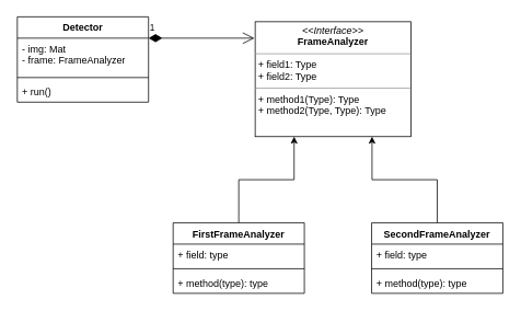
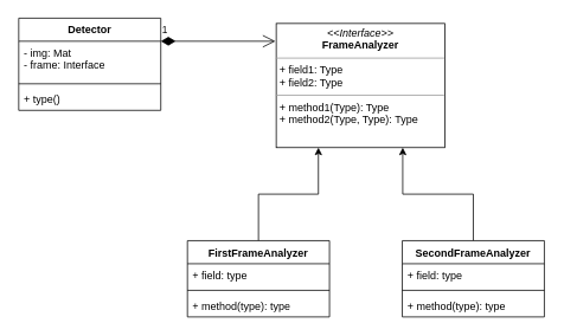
  <mxCell id="0" />
  <mxCell id="1" parent="0" />
  <mxCell id="2" value="Detector" style="swimlane;fontStyle=1;align=center;verticalAlign=top;childLayout=stackLayout;horizontal=1;startSize=26;horizontalStack=0;resizeParent=1;resizeParentMax=0;resizeLast=0;collapsible=1;marginBottom=0;whiteSpace=wrap;html=1;" vertex="1" parent="1"><mxGeometry x="20" y="20" width="160" height="104" as="geometry"><mxRectangle x="168" y="249" width="90" height="30" as="alternateBounds" /></mxGeometry></mxCell>
- <mxCell id="3" value="&lt;div&gt;- img: Mat&lt;/div&gt;&lt;div&gt;- frame: FrameAnalyzer&lt;br&gt;&lt;/div&gt;" style="text;strokeColor=none;fillColor=none;align=left;verticalAlign=top;spacingLeft=4;spacingRight=4;overflow=hidden;rotatable=0;points=[[0,0.5],[1,0.5]];portConstraint=eastwest;whiteSpace=wrap;html=1;" vertex="1" parent="2"><mxGeometry y="26" width="160" height="44" as="geometry" /></mxCell>
+ <mxCell id="3" value="&lt;div&gt;- img: Mat&lt;/div&gt;&lt;div&gt;- frame: Interface&lt;br&gt;&lt;/div&gt;" style="text;strokeColor=none;fillColor=none;align=left;verticalAlign=top;spacingLeft=4;spacingRight=4;overflow=hidden;rotatable=0;points=[[0,0.5],[1,0.5]];portConstraint=eastwest;whiteSpace=wrap;html=1;" vertex="1" parent="2"><mxGeometry y="26" width="160" height="44" as="geometry" /></mxCell>
  <mxCell id="4" value="" style="line;strokeWidth=1;fillColor=none;align=left;verticalAlign=middle;spacingTop=-1;spacingLeft=3;spacingRight=3;rotatable=0;labelPosition=right;points=[];portConstraint=eastwest;strokeColor=inherit;" vertex="1" parent="2"><mxGeometry y="70" width="160" height="8" as="geometry" /></mxCell>
- <mxCell id="5" value="+ run()" style="text;strokeColor=none;fillColor=none;align=left;verticalAlign=top;spacingLeft=4;spacingRight=4;overflow=hidden;rotatable=0;points=[[0,0.5],[1,0.5]];portConstraint=eastwest;whiteSpace=wrap;html=1;" vertex="1" parent="2"><mxGeometry y="78" width="160" height="26" as="geometry" /></mxCell>
+ <mxCell id="5" value="+ type()" style="text;strokeColor=none;fillColor=none;align=left;verticalAlign=top;spacingLeft=4;spacingRight=4;overflow=hidden;rotatable=0;points=[[0,0.5],[1,0.5]];portConstraint=eastwest;whiteSpace=wrap;html=1;" vertex="1" parent="2"><mxGeometry y="78" width="160" height="26" as="geometry" /></mxCell>
  <mxCell id="6" value="&lt;p style=&quot;margin:0px;margin-top:4px;text-align:center;&quot;&gt;&lt;i&gt;&amp;lt;&amp;lt;Interface&amp;gt;&amp;gt;&lt;/i&gt;&lt;br&gt;&lt;b&gt;FrameAnalyzer&lt;/b&gt;&lt;br&gt;&lt;/p&gt;&lt;hr size=&quot;1&quot;&gt;&lt;p style=&quot;margin:0px;margin-left:4px;&quot;&gt;+ field1: Type&lt;br&gt;+ field2: Type&lt;/p&gt;&lt;hr size=&quot;1&quot;&gt;&lt;p style=&quot;margin:0px;margin-left:4px;&quot;&gt;+ method1(Type): Type&lt;br&gt;+ method2(Type, Type): Type&lt;/p&gt;" style="verticalAlign=top;align=left;overflow=fill;fontSize=12;fontFamily=Helvetica;html=1;whiteSpace=wrap;" vertex="1" parent="1"><mxGeometry x="310" y="26" width="190" height="140" as="geometry" /></mxCell>
  <mxCell id="7" style="edgeStyle=orthogonalEdgeStyle;rounded=0;orthogonalLoop=1;jettySize=auto;html=1;entryX=0.25;entryY=1;entryDx=0;entryDy=0;" edge="1" parent="1" source="8" target="6"><mxGeometry relative="1" as="geometry" /></mxCell>
  <mxCell id="8" value="FirstFrameAnalyzer" style="swimlane;fontStyle=1;align=center;verticalAlign=top;childLayout=stackLayout;horizontal=1;startSize=26;horizontalStack=0;resizeParent=1;resizeParentMax=0;resizeLast=0;collapsible=1;marginBottom=0;whiteSpace=wrap;html=1;" vertex="1" parent="1"><mxGeometry x="210" y="271" width="160" height="86" as="geometry" /></mxCell>
  <mxCell id="9" value="+ field: type" style="text;strokeColor=none;fillColor=none;align=left;verticalAlign=top;spacingLeft=4;spacingRight=4;overflow=hidden;rotatable=0;points=[[0,0.5],[1,0.5]];portConstraint=eastwest;whiteSpace=wrap;html=1;" vertex="1" parent="8"><mxGeometry y="26" width="160" height="26" as="geometry" /></mxCell>
  <mxCell id="10" value="" style="line;strokeWidth=1;fillColor=none;align=left;verticalAlign=middle;spacingTop=-1;spacingLeft=3;spacingRight=3;rotatable=0;labelPosition=right;points=[];portConstraint=eastwest;strokeColor=inherit;" vertex="1" parent="8"><mxGeometry y="52" width="160" height="8" as="geometry" /></mxCell>
  <mxCell id="11" value="+ method(type): type" style="text;strokeColor=none;fillColor=none;align=left;verticalAlign=top;spacingLeft=4;spacingRight=4;overflow=hidden;rotatable=0;points=[[0,0.5],[1,0.5]];portConstraint=eastwest;whiteSpace=wrap;html=1;" vertex="1" parent="8"><mxGeometry y="60" width="160" height="26" as="geometry" /></mxCell>
  <mxCell id="12" style="edgeStyle=orthogonalEdgeStyle;rounded=0;orthogonalLoop=1;jettySize=auto;html=1;entryX=0.75;entryY=1;entryDx=0;entryDy=0;" edge="1" parent="1" source="13" target="6"><mxGeometry relative="1" as="geometry" /></mxCell>
  <mxCell id="13" value="SecondFrameAnalyzer" style="swimlane;fontStyle=1;align=center;verticalAlign=top;childLayout=stackLayout;horizontal=1;startSize=26;horizontalStack=0;resizeParent=1;resizeParentMax=0;resizeLast=0;collapsible=1;marginBottom=0;whiteSpace=wrap;html=1;" vertex="1" parent="1"><mxGeometry x="452" y="271" width="160" height="86" as="geometry" /></mxCell>
  <mxCell id="14" value="+ field: type" style="text;strokeColor=none;fillColor=none;align=left;verticalAlign=top;spacingLeft=4;spacingRight=4;overflow=hidden;rotatable=0;points=[[0,0.5],[1,0.5]];portConstraint=eastwest;whiteSpace=wrap;html=1;" vertex="1" parent="13"><mxGeometry y="26" width="160" height="26" as="geometry" /></mxCell>
  <mxCell id="15" value="" style="line;strokeWidth=1;fillColor=none;align=left;verticalAlign=middle;spacingTop=-1;spacingLeft=3;spacingRight=3;rotatable=0;labelPosition=right;points=[];portConstraint=eastwest;strokeColor=inherit;" vertex="1" parent="13"><mxGeometry y="52" width="160" height="8" as="geometry" /></mxCell>
  <mxCell id="16" value="+ method(type): type" style="text;strokeColor=none;fillColor=none;align=left;verticalAlign=top;spacingLeft=4;spacingRight=4;overflow=hidden;rotatable=0;points=[[0,0.5],[1,0.5]];portConstraint=eastwest;whiteSpace=wrap;html=1;" vertex="1" parent="13"><mxGeometry y="60" width="160" height="26" as="geometry" /></mxCell>
  <mxCell id="17" value="1" style="endArrow=open;html=1;endSize=12;startArrow=diamondThin;startSize=14;startFill=1;edgeStyle=orthogonalEdgeStyle;align=left;verticalAlign=bottom;rounded=0;entryX=-0.005;entryY=0.143;entryDx=0;entryDy=0;entryPerimeter=0;exitX=1;exitY=0.25;exitDx=0;exitDy=0;" edge="1" parent="1" source="2" target="6"><mxGeometry x="-1" y="3" relative="1" as="geometry"><mxPoint x="100" y="46" as="sourcePoint" /><mxPoint x="260" y="46" as="targetPoint" /></mxGeometry></mxCell>
